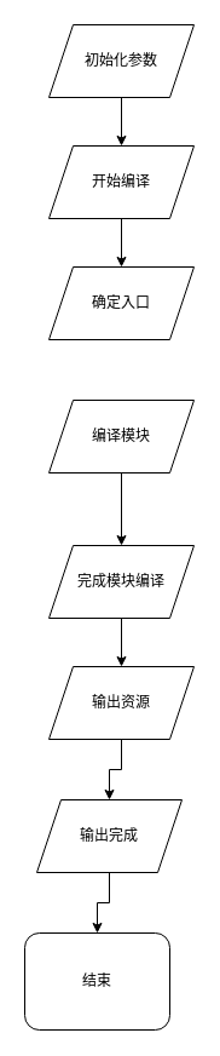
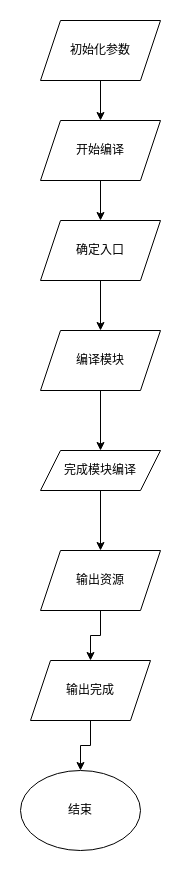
  <mxCell id="0" />
  <mxCell id="1" parent="0" />
  <mxCell id="2" value="" style="edgeStyle=orthogonalEdgeStyle;rounded=0;orthogonalLoop=1;jettySize=auto;html=1;" edge="1" parent="1" source="3" target="5"><mxGeometry relative="1" as="geometry" /></mxCell>
  <mxCell id="3" value="初始化参数" style="shape=parallelogram;perimeter=parallelogramPerimeter;whiteSpace=wrap;html=1;fixedSize=1;" vertex="1" parent="1"><mxGeometry x="40" y="20" width="120" height="60" as="geometry" /></mxCell>
  <mxCell id="4" value="" style="edgeStyle=orthogonalEdgeStyle;rounded=0;orthogonalLoop=1;jettySize=auto;html=1;" edge="1" parent="1" source="5" target="7"><mxGeometry relative="1" as="geometry" /></mxCell>
  <mxCell id="5" value="开始编译" style="shape=parallelogram;perimeter=parallelogramPerimeter;whiteSpace=wrap;html=1;fixedSize=1;" vertex="1" parent="1"><mxGeometry x="40" y="120" width="120" height="60" as="geometry" /></mxCell>
+ <mxCell id="6" value="" style="edgeStyle=orthogonalEdgeStyle;rounded=0;orthogonalLoop=1;jettySize=auto;html=1;" edge="1" parent="1" source="7" target="9"><mxGeometry relative="1" as="geometry" /></mxCell>
  <mxCell id="7" value="确定入口" style="shape=parallelogram;perimeter=parallelogramPerimeter;whiteSpace=wrap;html=1;fixedSize=1;" vertex="1" parent="1"><mxGeometry x="40" y="220" width="120" height="60" as="geometry" /></mxCell>
  <mxCell id="8" value="" style="edgeStyle=orthogonalEdgeStyle;rounded=0;orthogonalLoop=1;jettySize=auto;html=1;" edge="1" parent="1" source="9" target="11"><mxGeometry relative="1" as="geometry" /></mxCell>
  <mxCell id="9" value="编译模块" style="shape=parallelogram;perimeter=parallelogramPerimeter;whiteSpace=wrap;html=1;fixedSize=1;" vertex="1" parent="1"><mxGeometry x="40" y="330" width="120" height="60" as="geometry" /></mxCell>
  <mxCell id="10" value="" style="edgeStyle=orthogonalEdgeStyle;rounded=0;orthogonalLoop=1;jettySize=auto;html=1;" edge="1" parent="1" source="11" target="13"><mxGeometry relative="1" as="geometry" /></mxCell>
- <mxCell id="11" value="完成模块编译" style="shape=parallelogram;perimeter=parallelogramPerimeter;whiteSpace=wrap;html=1;fixedSize=1;" vertex="1" parent="1"><mxGeometry x="40" y="450" width="120" height="60" as="geometry" /></mxCell>
+ <mxCell id="11" value="完成模块编译" style="shape=parallelogram;perimeter=parallelogramPerimeter;whiteSpace=wrap;html=1;fixedSize=1;" vertex="1" parent="1"><mxGeometry x="40" y="450" width="120" height="40" as="geometry" /></mxCell>
  <mxCell id="12" value="" style="edgeStyle=orthogonalEdgeStyle;rounded=0;orthogonalLoop=1;jettySize=auto;html=1;" edge="1" parent="1" source="13" target="15"><mxGeometry relative="1" as="geometry" /></mxCell>
  <mxCell id="13" value="输出资源" style="shape=parallelogram;perimeter=parallelogramPerimeter;whiteSpace=wrap;html=1;fixedSize=1;" vertex="1" parent="1"><mxGeometry x="40" y="550" width="120" height="60" as="geometry" /></mxCell>
  <mxCell id="14" value="" style="edgeStyle=orthogonalEdgeStyle;rounded=0;orthogonalLoop=1;jettySize=auto;html=1;" edge="1" parent="1" source="15" target="16"><mxGeometry relative="1" as="geometry" /></mxCell>
  <mxCell id="15" value="输出完成" style="shape=parallelogram;perimeter=parallelogramPerimeter;whiteSpace=wrap;html=1;fixedSize=1;" vertex="1" parent="1"><mxGeometry x="30" y="660" width="120" height="60" as="geometry" /></mxCell>
- <mxCell id="16" value="结束" style="whiteSpace=wrap;html=1;rounded=1;" vertex="1" parent="1"><mxGeometry x="20" y="770" width="120" height="80" as="geometry" /></mxCell>
+ <mxCell id="16" value="结束" style="ellipse;whiteSpace=wrap;html=1;" vertex="1" parent="1"><mxGeometry x="20" y="770" width="120" height="80" as="geometry" /></mxCell>
